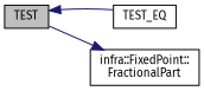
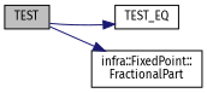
  digraph {
    fontname="Fira Sans"
    rankdir=LR
    node [color=black fillcolor=white fontname="Fira Sans" fontsize=10 shape=record style=filled]
    edge [color=midnightblue fontname="Fira Sans" fontsize=10 labelfontname=Helvetica labelfontsize=10 style=solid]
    n1 [fillcolor=grey75 fontcolor=black height=0.2 label=TEST width=0.4]
    n2 [height=0.2 label=TEST_EQ width=0.4]
    n3 [height=0.2 label="infra::FixedPoint::\lFractionalPart" width=0.4]
-   n2 -> n1
+   n1 -> n2
    n1 -> n3
  }
